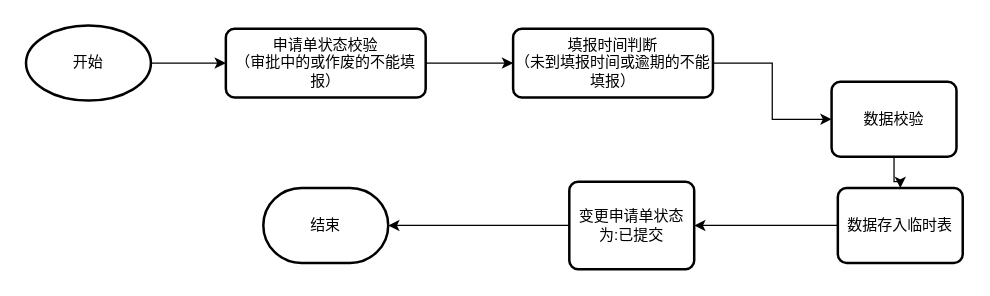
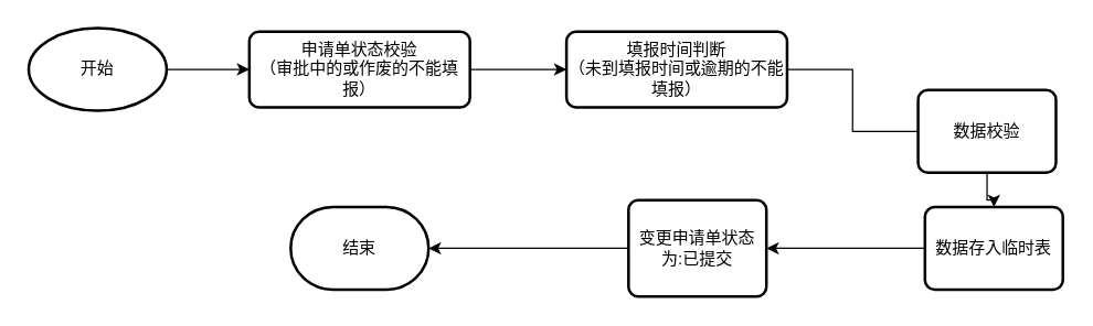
  <mxCell id="0" />
  <mxCell id="1" parent="0" />
  <mxCell id="2" value="" style="edgeStyle=orthogonalEdgeStyle;rounded=0;orthogonalLoop=1;jettySize=auto;html=1;" edge="1" parent="1" source="3" target="5"><mxGeometry relative="1" as="geometry" /></mxCell>
  <mxCell id="3" value="开始" style="strokeWidth=2;html=1;shape=mxgraph.flowchart.start_1;whiteSpace=wrap;" vertex="1" parent="1"><mxGeometry x="20" y="20" width="100" height="60" as="geometry" /></mxCell>
  <mxCell id="4" value="" style="edgeStyle=orthogonalEdgeStyle;rounded=0;orthogonalLoop=1;jettySize=auto;html=1;" edge="1" parent="1" source="5" target="7"><mxGeometry relative="1" as="geometry" /></mxCell>
  <mxCell id="5" value="申请单状态校验&lt;br&gt;（审批中的或作废的不能填报）" style="rounded=1;whiteSpace=wrap;html=1;absoluteArcSize=1;arcSize=14;strokeWidth=2;" vertex="1" parent="1"><mxGeometry x="180" y="22.5" width="160" height="55" as="geometry" /></mxCell>
- <mxCell id="6" value="" style="edgeStyle=orthogonalEdgeStyle;rounded=0;orthogonalLoop=1;jettySize=auto;html=1;" edge="1" parent="1" source="7" target="9"><mxGeometry relative="1" as="geometry" /></mxCell>
+ <mxCell id="6" value="" style="edgeStyle=orthogonalEdgeStyle;rounded=0;orthogonalLoop=1;jettySize=auto;html=1;endArrow=none;" edge="1" parent="1" source="7" target="9"><mxGeometry relative="1" as="geometry" /></mxCell>
  <mxCell id="7" value="填报时间判断&lt;br&gt;（未到填报时间或逾期的不能填报）" style="rounded=1;whiteSpace=wrap;html=1;absoluteArcSize=1;arcSize=14;strokeWidth=2;" vertex="1" parent="1"><mxGeometry x="410" y="22.5" width="160" height="55" as="geometry" /></mxCell>
  <mxCell id="8" value="" style="edgeStyle=orthogonalEdgeStyle;rounded=0;orthogonalLoop=1;jettySize=auto;html=1;" edge="1" parent="1" source="9" target="11"><mxGeometry relative="1" as="geometry" /></mxCell>
  <mxCell id="9" value="数据校验" style="rounded=1;whiteSpace=wrap;html=1;absoluteArcSize=1;arcSize=14;strokeWidth=2;" vertex="1" parent="1"><mxGeometry x="665" y="65" width="100" height="60" as="geometry" /></mxCell>
  <mxCell id="10" style="edgeStyle=orthogonalEdgeStyle;rounded=0;orthogonalLoop=1;jettySize=auto;html=1;" edge="1" parent="1" source="11" target="13"><mxGeometry relative="1" as="geometry" /></mxCell>
  <mxCell id="11" value="数据存入临时表" style="rounded=1;whiteSpace=wrap;html=1;absoluteArcSize=1;arcSize=14;strokeWidth=2;" vertex="1" parent="1"><mxGeometry x="670" y="150" width="100" height="60" as="geometry" /></mxCell>
  <mxCell id="12" style="edgeStyle=orthogonalEdgeStyle;rounded=0;orthogonalLoop=1;jettySize=auto;html=1;entryX=1;entryY=0.5;entryDx=0;entryDy=0;entryPerimeter=0;" edge="1" parent="1" source="13" target="14"><mxGeometry relative="1" as="geometry" /></mxCell>
  <mxCell id="13" value="变更申请单状态为:已提交" style="rounded=1;whiteSpace=wrap;html=1;absoluteArcSize=1;arcSize=14;strokeWidth=2;" vertex="1" parent="1"><mxGeometry x="455" y="145" width="100" height="70" as="geometry" /></mxCell>
  <mxCell id="14" value="结束" style="strokeWidth=2;html=1;shape=mxgraph.flowchart.terminator;whiteSpace=wrap;" vertex="1" parent="1"><mxGeometry x="210" y="150" width="100" height="60" as="geometry" /></mxCell>
